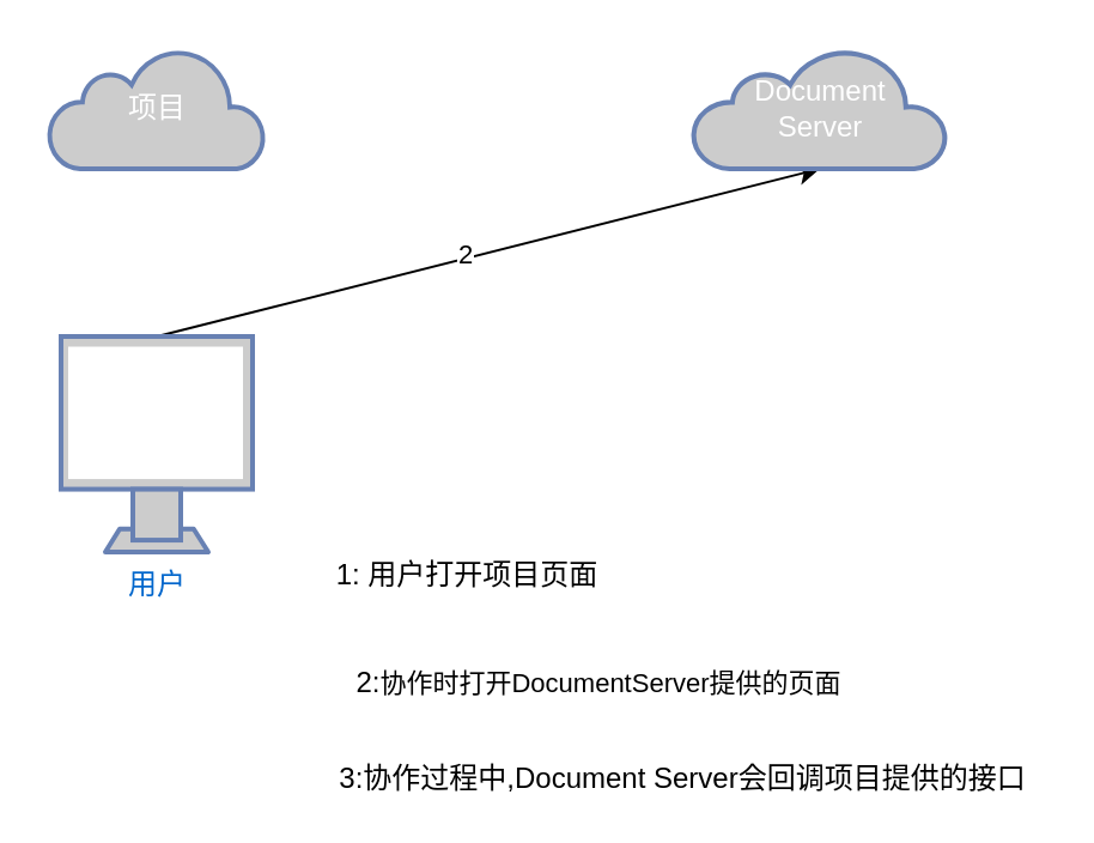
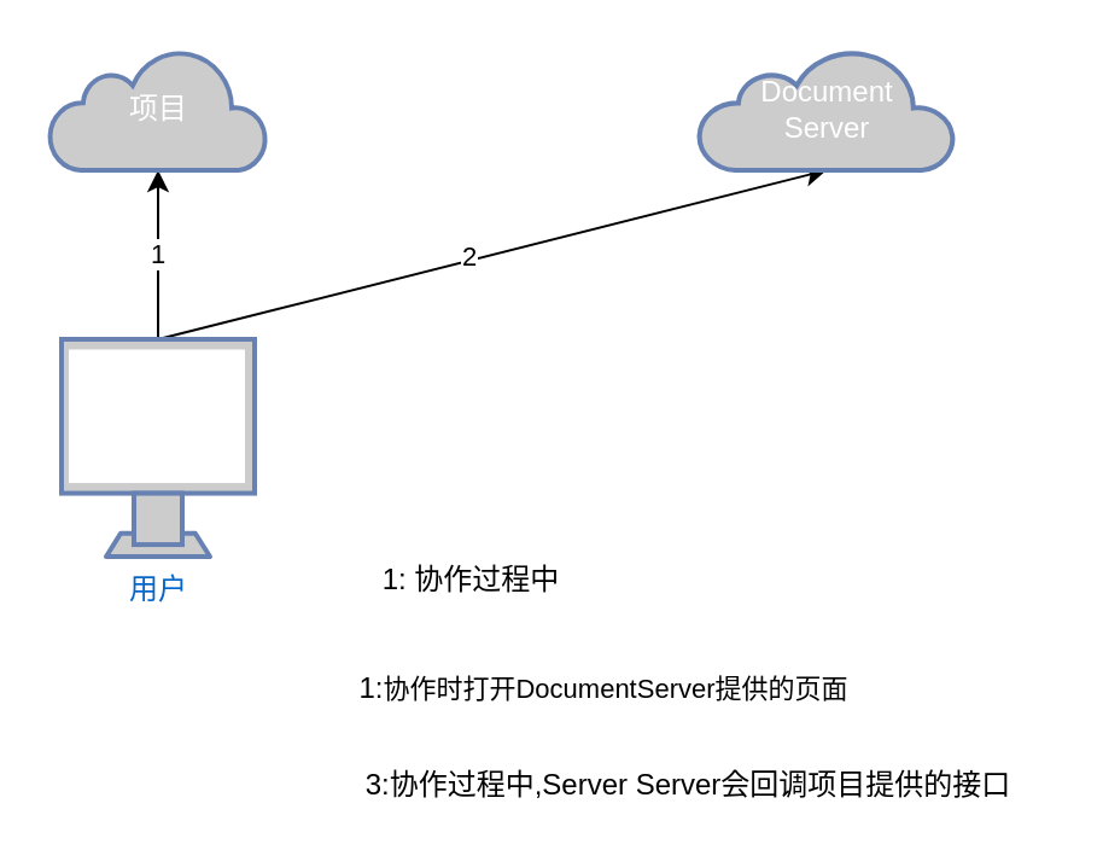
  <mxCell id="0" />
  <mxCell id="1" parent="0" />
+ <mxCell id="2" value="1" style="edgeStyle=orthogonalEdgeStyle;rounded=0;orthogonalLoop=1;jettySize=auto;html=1;exitX=0.5;exitY=0;exitDx=0;exitDy=0;exitPerimeter=0;entryX=0.5;entryY=1;entryDx=0;entryDy=0;entryPerimeter=0;" parent="1" source="5" target="6" edge="1"><mxGeometry relative="1" as="geometry" /></mxCell>
  <mxCell id="3" style="rounded=0;orthogonalLoop=1;jettySize=auto;html=1;exitX=0.5;exitY=0;exitDx=0;exitDy=0;exitPerimeter=0;entryX=0.5;entryY=1;entryDx=0;entryDy=0;entryPerimeter=0;" edge="1" parent="1" source="5" target="7"><mxGeometry relative="1" as="geometry" /></mxCell>
  <mxCell id="4" value="2" style="edgeLabel;html=1;align=center;verticalAlign=middle;resizable=0;points=[];" vertex="1" connectable="0" parent="3"><mxGeometry x="-0.068" y="2" relative="1" as="geometry"><mxPoint as="offset" /></mxGeometry></mxCell>
  <mxCell id="5" value="用户" style="fontColor=#0066CC;verticalAlign=top;verticalLabelPosition=bottom;labelPosition=center;align=center;html=1;outlineConnect=0;fillColor=#CCCCCC;strokeColor=#6881B3;gradientColor=none;gradientDirection=north;strokeWidth=2;shape=mxgraph.networks.monitor;" parent="1" vertex="1"><mxGeometry x="25" y="140" width="80" height="90" as="geometry" /></mxCell>
  <mxCell id="6" value="项目" style="html=1;outlineConnect=0;fillColor=#CCCCCC;strokeColor=#6881B3;gradientColor=none;gradientDirection=north;strokeWidth=2;shape=mxgraph.networks.cloud;fontColor=#ffffff;" parent="1" vertex="1"><mxGeometry x="20" y="20" width="90" height="50" as="geometry" /></mxCell>
  <mxCell id="7" value="Document&lt;br&gt;Server" style="html=1;outlineConnect=0;fillColor=#CCCCCC;strokeColor=#6881B3;gradientColor=none;gradientDirection=north;strokeWidth=2;shape=mxgraph.networks.cloud;fontColor=#ffffff;" vertex="1" parent="1"><mxGeometry x="289" y="20" width="106" height="50" as="geometry" /></mxCell>
- <mxCell id="8" value="1: 用户打开项目页面" style="text;html=1;strokeColor=none;fillColor=none;align=center;verticalAlign=middle;whiteSpace=wrap;rounded=0;" vertex="1" parent="1"><mxGeometry x="125" y="230" width="140" height="20" as="geometry" /></mxCell>
- <mxCell id="9" value="2:&lt;span style=&quot;font-size: 11px ; background-color: rgb(255 , 255 , 255)&quot;&gt;协作时打开DocumentServer提供的页面&lt;/span&gt;" style="text;html=1;strokeColor=none;fillColor=none;align=center;verticalAlign=middle;whiteSpace=wrap;rounded=0;" vertex="1" parent="1"><mxGeometry x="135" y="270" width="230" height="30" as="geometry" /></mxCell>
- <mxCell id="10" value="3:协作过程中,Document Server会回调项目提供的接口" style="text;html=1;strokeColor=none;fillColor=none;align=center;verticalAlign=middle;whiteSpace=wrap;rounded=0;" vertex="1" parent="1"><mxGeometry x="135" y="320" width="300" height="10" as="geometry" /></mxCell>
+ <mxCell id="8" value="1: 协作过程中" style="text;html=1;strokeColor=none;fillColor=none;align=center;verticalAlign=middle;whiteSpace=wrap;rounded=0;" vertex="1" parent="1"><mxGeometry x="125" y="230" width="140" height="20" as="geometry" /></mxCell>
+ <mxCell id="9" value="1:&lt;span style=&quot;font-size: 11px ; background-color: rgb(255 , 255 , 255)&quot;&gt;协作时打开DocumentServer提供的页面&lt;/span&gt;" style="text;html=1;strokeColor=none;fillColor=none;align=center;verticalAlign=middle;whiteSpace=wrap;rounded=0;" vertex="1" parent="1"><mxGeometry x="135" y="270" width="230" height="30" as="geometry" /></mxCell>
+ <mxCell id="10" value="3:协作过程中,Server Server会回调项目提供的接口" style="text;html=1;strokeColor=none;fillColor=none;align=center;verticalAlign=middle;whiteSpace=wrap;rounded=0;" vertex="1" parent="1"><mxGeometry x="135" y="320" width="300" height="10" as="geometry" /></mxCell>
